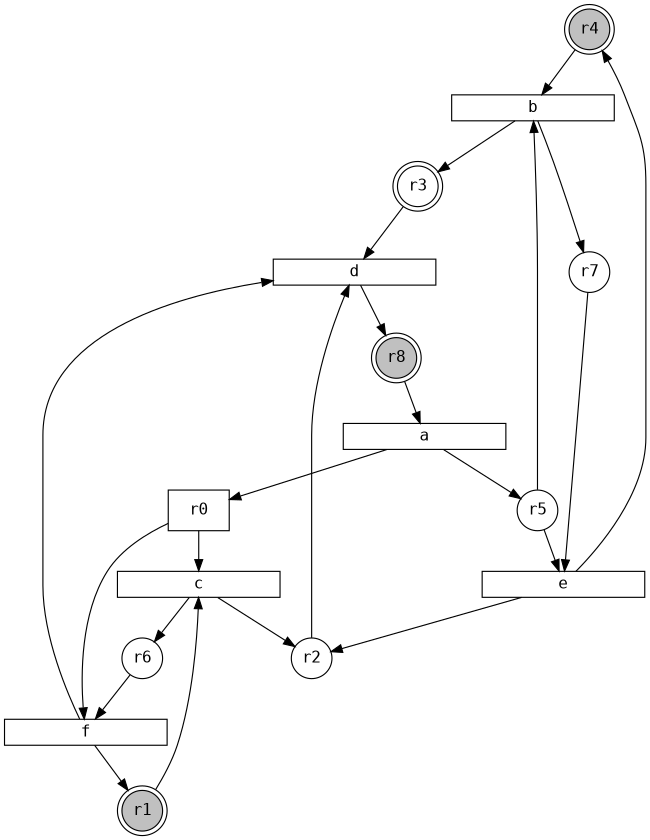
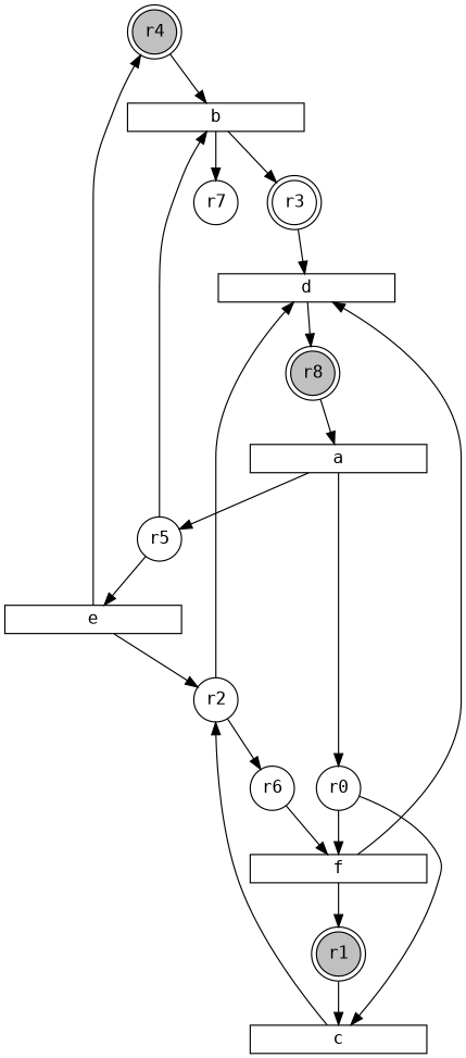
  digraph {
    fontname="DejaVu Sans Mono"
    node [fixedsize=2 fontname="DejaVu Sans Mono" shape=rect]
    edge [fontname="DejaVu Sans Mono"]
    r4 [color=black fillcolor=gray shape=doublecircle style=filled]
    r1 [color=black fillcolor=gray shape=doublecircle style=filled]
    r8 [color=black fillcolor=gray shape=doublecircle style=filled]
    r2 [shape=circle]
    r6 [shape=circle]
    r5 [shape=circle]
    r3 [shape=doublecircle]
    r7 [shape=circle]
-   r0 [shape=box]
+   r0 [shape=circle]
    n10 [forcelabels=false height=0.2 label=c width=2 fixedsize=""]
    n11 [forcelabels=false height=0.2 label=d width=2 fixedsize=""]
    n12 [forcelabels=false height=0.2 label=b width=2 fixedsize=""]
    n13 [forcelabels=false height=0.2 label=f width=2 fixedsize=""]
    n14 [forcelabels=false height=0.2 label=e width=2 fixedsize=""]
    n15 [forcelabels=false height=0.2 label=a width=2 fixedsize=""]
    subgraph sub_1 {
      r4
      r1
      r8
    }
    subgraph sub_2 {
      r2
      r6
      r5
      r3
      r7
      r0
    }
    subgraph sub_3 {
      n10
      n11
      n12
      n13
      n14
      n15
    }
    r4 -> n12
    r1 -> n10
    r8 -> n15
    r2 -> n11
    r6 -> n13
    r5 -> n12
    r5 -> n14
    r3 -> n11
-   r7 -> n14
    r0 -> n10
    r0 -> n13
    n10 -> r2
-   n10 -> r6
+   r2 -> r6
    n11 -> r8
    n12 -> r3
    n12 -> r7
    n13 -> r1
    n13 -> n11
    n14 -> r4
    n14 -> r2
    n15 -> r5
    n15 -> r0
  }
